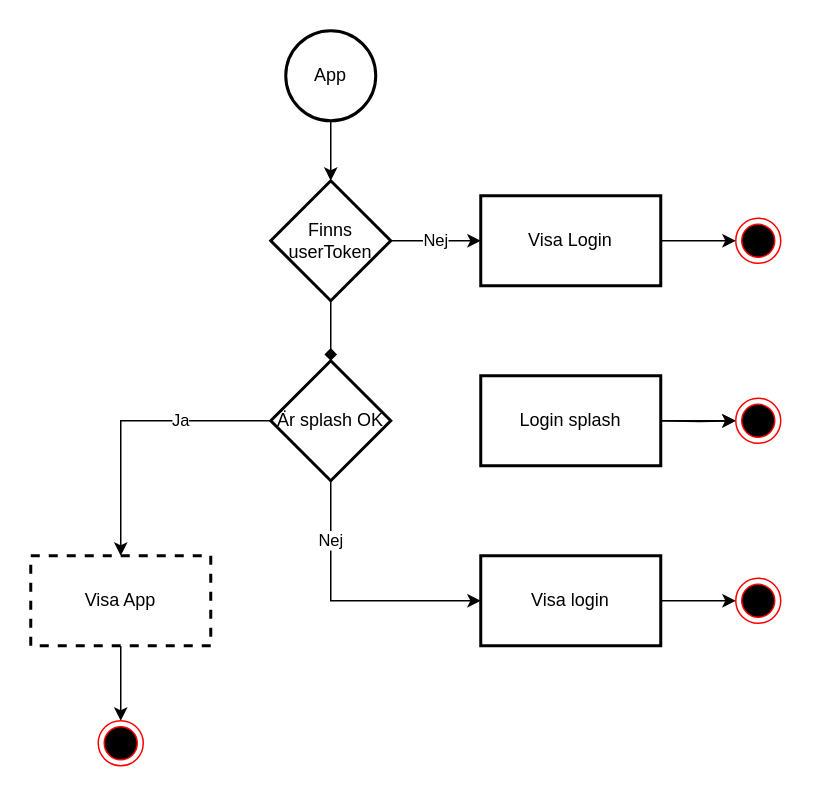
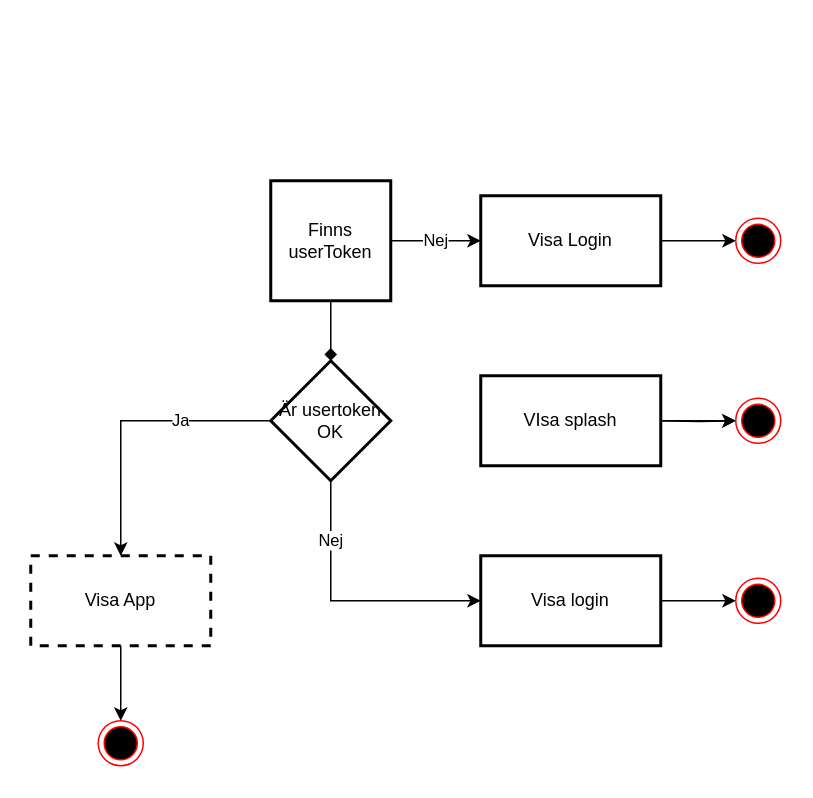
  <mxCell id="0" />
  <mxCell id="1" parent="0" />
- <mxCell id="2" value="" style="edgeStyle=orthogonalEdgeStyle;rounded=0;orthogonalLoop=1;jettySize=auto;html=1;" edge="1" parent="1" source="3" target="6"><mxGeometry relative="1" as="geometry" /></mxCell>
- <mxCell id="3" value="App" style="strokeWidth=2;html=1;shape=mxgraph.flowchart.start_2;whiteSpace=wrap;" vertex="1" parent="1"><mxGeometry x="190" y="20" width="60" height="60" as="geometry" /></mxCell>
  <mxCell id="4" value="Nej" style="edgeStyle=orthogonalEdgeStyle;rounded=0;orthogonalLoop=1;jettySize=auto;html=1;" edge="1" parent="1" source="6" target="8"><mxGeometry relative="1" as="geometry" /></mxCell>
  <mxCell id="5" value="" style="edgeStyle=orthogonalEdgeStyle;rounded=0;orthogonalLoop=1;jettySize=auto;html=1;endArrow=diamond;" edge="1" parent="1" source="6" target="12"><mxGeometry relative="1" as="geometry" /></mxCell>
- <mxCell id="6" value="Finns userToken" style="rhombus;whiteSpace=wrap;html=1;strokeWidth=2;" vertex="1" parent="1"><mxGeometry x="180" y="120" width="80" height="80" as="geometry" /></mxCell>
+ <mxCell id="6" value="Finns userToken" style="whiteSpace=wrap;html=1;strokeWidth=2;rounded=0;" vertex="1" parent="1"><mxGeometry x="180" y="120" width="80" height="80" as="geometry" /></mxCell>
  <mxCell id="7" value="" style="edgeStyle=orthogonalEdgeStyle;rounded=0;orthogonalLoop=1;jettySize=auto;html=1;" edge="1" parent="1" source="8" target="9"><mxGeometry relative="1" as="geometry" /></mxCell>
  <mxCell id="8" value="Visa Login" style="whiteSpace=wrap;html=1;strokeWidth=2;" vertex="1" parent="1"><mxGeometry x="320" y="130" width="120" height="60" as="geometry" /></mxCell>
  <mxCell id="9" value="" style="ellipse;html=1;shape=endState;fillColor=#000000;strokeColor=#ff0000;" vertex="1" parent="1"><mxGeometry x="490" y="145" width="30" height="30" as="geometry" /></mxCell>
  <mxCell id="10" value="Nej" style="edgeStyle=orthogonalEdgeStyle;rounded=0;orthogonalLoop=1;jettySize=auto;html=1;entryX=0;entryY=0.5;entryDx=0;entryDy=0;" edge="1" parent="1" source="12" target="17"><mxGeometry x="-0.556" relative="1" as="geometry"><Array as="points"><mxPoint x="220" y="400" /></Array><mxPoint as="offset" /></mxGeometry></mxCell>
  <mxCell id="11" value="Ja" style="edgeStyle=orthogonalEdgeStyle;rounded=0;orthogonalLoop=1;jettySize=auto;html=1;" edge="1" parent="1" source="12" target="21"><mxGeometry x="-0.368" relative="1" as="geometry"><mxPoint as="offset" /></mxGeometry></mxCell>
- <mxCell id="12" value="Är splash OK" style="rhombus;whiteSpace=wrap;html=1;strokeWidth=2;" vertex="1" parent="1"><mxGeometry x="180" y="240" width="80" height="80" as="geometry" /></mxCell>
+ <mxCell id="12" value="Är usertoken OK" style="rhombus;whiteSpace=wrap;html=1;strokeWidth=2;" vertex="1" parent="1"><mxGeometry x="180" y="240" width="80" height="80" as="geometry" /></mxCell>
  <mxCell id="13" value="" style="edgeStyle=orthogonalEdgeStyle;rounded=0;orthogonalLoop=1;jettySize=auto;html=1;" edge="1" parent="1" source="14" target="16"><mxGeometry relative="1" as="geometry" /></mxCell>
- <mxCell id="14" value="Login splash" style="whiteSpace=wrap;html=1;strokeWidth=2;" vertex="1" parent="1"><mxGeometry x="320" y="250" width="120" height="60" as="geometry" /></mxCell>
+ <mxCell id="14" value="VIsa splash" style="whiteSpace=wrap;html=1;strokeWidth=2;" vertex="1" parent="1"><mxGeometry x="320" y="250" width="120" height="60" as="geometry" /></mxCell>
  <mxCell id="15" value="" style="edgeStyle=orthogonalEdgeStyle;rounded=0;orthogonalLoop=1;jettySize=auto;html=1;" edge="1" target="16" parent="1"><mxGeometry relative="1" as="geometry"><mxPoint x="440" y="280" as="sourcePoint" /></mxGeometry></mxCell>
  <mxCell id="16" value="" style="ellipse;html=1;shape=endState;fillColor=#000000;strokeColor=#ff0000;" vertex="1" parent="1"><mxGeometry x="490" y="265" width="30" height="30" as="geometry" /></mxCell>
  <mxCell id="17" value="Visa login" style="whiteSpace=wrap;html=1;strokeWidth=2;" vertex="1" parent="1"><mxGeometry x="320" y="370" width="120" height="60" as="geometry" /></mxCell>
  <mxCell id="18" value="" style="edgeStyle=orthogonalEdgeStyle;rounded=0;orthogonalLoop=1;jettySize=auto;html=1;exitX=1;exitY=0.5;exitDx=0;exitDy=0;" edge="1" target="19" parent="1" source="17"><mxGeometry relative="1" as="geometry"><mxPoint x="460" y="410" as="sourcePoint" /></mxGeometry></mxCell>
  <mxCell id="19" value="" style="ellipse;html=1;shape=endState;fillColor=#000000;strokeColor=#ff0000;" vertex="1" parent="1"><mxGeometry x="490" y="385" width="30" height="30" as="geometry" /></mxCell>
  <mxCell id="20" value="" style="edgeStyle=orthogonalEdgeStyle;rounded=0;orthogonalLoop=1;jettySize=auto;html=1;" edge="1" parent="1" source="21" target="22"><mxGeometry relative="1" as="geometry" /></mxCell>
  <mxCell id="21" value="Visa App" style="whiteSpace=wrap;html=1;strokeWidth=2;dashed=1;" vertex="1" parent="1"><mxGeometry x="20" y="370" width="120" height="60" as="geometry" /></mxCell>
  <mxCell id="22" value="" style="ellipse;html=1;shape=endState;fillColor=#000000;strokeColor=#ff0000;" vertex="1" parent="1"><mxGeometry x="65" y="480" width="30" height="30" as="geometry" /></mxCell>
